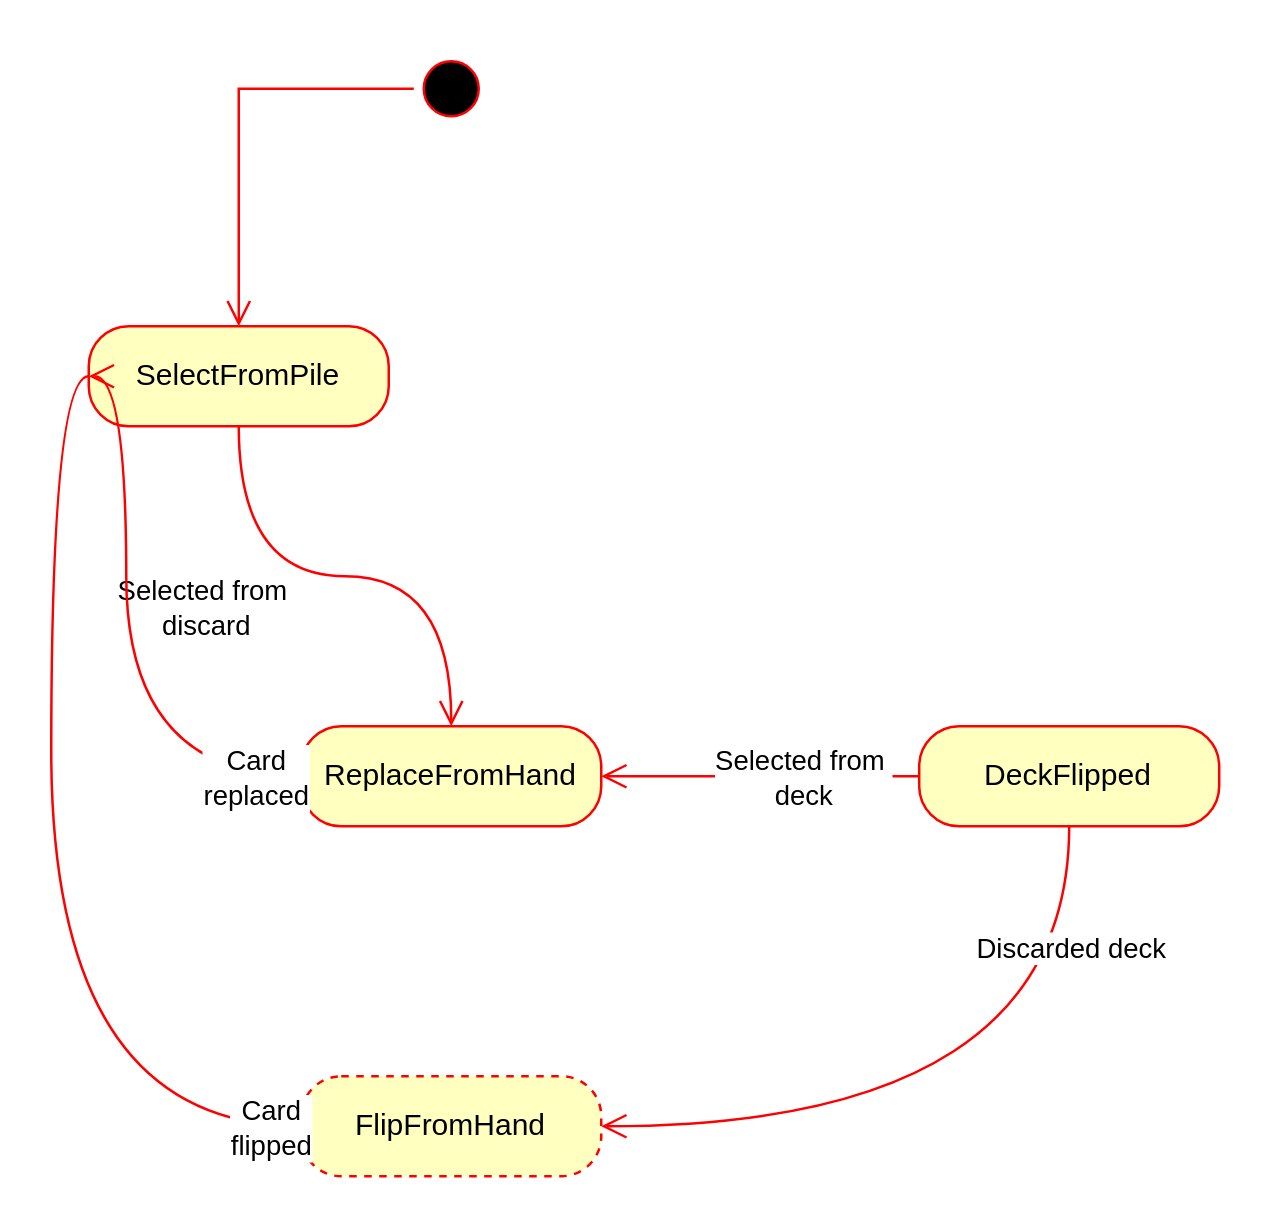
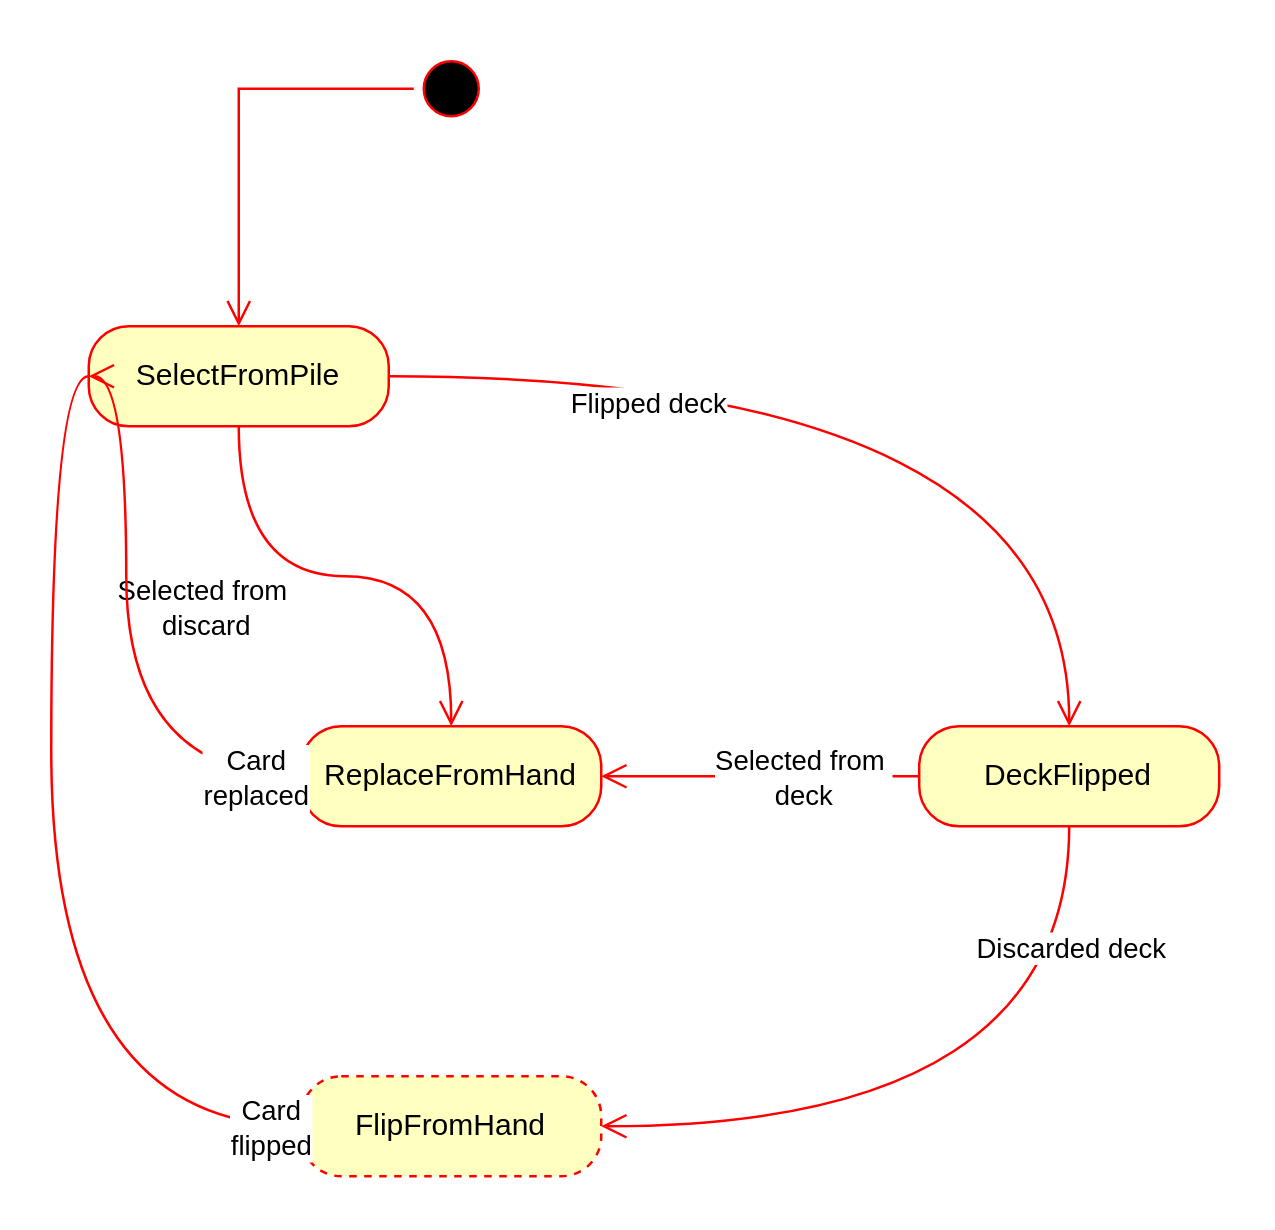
  <mxCell id="0" />
  <mxCell id="1" parent="0" />
  <mxCell id="2" value="" style="ellipse;html=1;shape=startState;fillColor=#000000;strokeColor=#ff0000;" vertex="1" parent="1"><mxGeometry x="165" y="20" width="30" height="30" as="geometry" /></mxCell>
  <mxCell id="3" value="" style="edgeStyle=orthogonalEdgeStyle;html=1;verticalAlign=bottom;endArrow=open;endSize=8;strokeColor=#ff0000;rounded=0;" edge="1" source="2" parent="1" target="4"><mxGeometry relative="1" as="geometry"><mxPoint x="205" y="110" as="targetPoint" /></mxGeometry></mxCell>
  <mxCell id="4" value="SelectFromPile" style="rounded=1;whiteSpace=wrap;html=1;arcSize=40;fontColor=#000000;fillColor=#ffffc0;strokeColor=#ff0000;" vertex="1" parent="1"><mxGeometry x="35" y="130" width="120" height="40" as="geometry" /></mxCell>
  <mxCell id="5" value="ReplaceFromHand" style="rounded=1;whiteSpace=wrap;html=1;arcSize=40;fontColor=#000000;fillColor=#ffffc0;strokeColor=#ff0000;" vertex="1" parent="1"><mxGeometry x="120" y="290" width="120" height="40" as="geometry" /></mxCell>
  <mxCell id="6" value="DeckFlipped" style="rounded=1;whiteSpace=wrap;html=1;arcSize=40;fontColor=#000000;fillColor=#ffffc0;strokeColor=#ff0000;" vertex="1" parent="1"><mxGeometry x="367.18" y="290" width="120" height="40" as="geometry" /></mxCell>
+ <mxCell id="7" value="" style="edgeStyle=orthogonalEdgeStyle;html=1;verticalAlign=bottom;endArrow=open;endSize=8;strokeColor=#ff0000;rounded=0;exitX=1;exitY=0.5;exitDx=0;exitDy=0;entryX=0.5;entryY=0;entryDx=0;entryDy=0;curved=1;" edge="1" parent="1" source="4" target="6"><mxGeometry relative="1" as="geometry"><mxPoint x="310" y="170" as="targetPoint" /><mxPoint x="310" y="80" as="sourcePoint" /></mxGeometry></mxCell>
+ <mxCell id="8" value="Flipped deck" style="edgeLabel;html=1;align=center;verticalAlign=middle;resizable=0;points=[];" vertex="1" connectable="0" parent="7"><mxGeometry x="-0.615" y="-4" relative="1" as="geometry"><mxPoint x="24" y="6" as="offset" /></mxGeometry></mxCell>
  <mxCell id="9" value="" style="edgeStyle=orthogonalEdgeStyle;html=1;verticalAlign=bottom;endArrow=open;endSize=8;strokeColor=#ff0000;rounded=0;entryX=0.5;entryY=0;entryDx=0;entryDy=0;exitX=0.5;exitY=1;exitDx=0;exitDy=0;curved=1;" edge="1" parent="1" source="4" target="5"><mxGeometry relative="1" as="geometry"><mxPoint x="105" y="150" as="targetPoint" /><mxPoint x="105" y="60" as="sourcePoint" /></mxGeometry></mxCell>
  <mxCell id="10" value="Selected from&amp;nbsp;&lt;div&gt;discard&lt;/div&gt;" style="edgeLabel;html=1;align=center;verticalAlign=middle;resizable=0;points=[];" vertex="1" connectable="0" parent="9"><mxGeometry x="-0.503" y="-1" relative="1" as="geometry"><mxPoint x="-13" y="21" as="offset" /></mxGeometry></mxCell>
  <mxCell id="11" value="FlipFromHand" style="rounded=1;whiteSpace=wrap;html=1;arcSize=40;fontColor=#000000;fillColor=#ffffc0;strokeColor=#ff0000;dashed=1;" vertex="1" parent="1"><mxGeometry x="120" y="430" width="120" height="40" as="geometry" /></mxCell>
  <mxCell id="12" value="" style="html=1;verticalAlign=bottom;endArrow=open;endSize=8;strokeColor=#ff0000;rounded=0;entryX=1;entryY=0.5;entryDx=0;entryDy=0;exitX=0;exitY=0.5;exitDx=0;exitDy=0;" edge="1" parent="1" source="6" target="5"><mxGeometry relative="1" as="geometry"><mxPoint x="440" y="260" as="targetPoint" /><mxPoint x="150" y="410" as="sourcePoint" /></mxGeometry></mxCell>
  <mxCell id="13" value="Selected from&amp;nbsp;&lt;div&gt;deck&lt;/div&gt;" style="edgeLabel;html=1;align=center;verticalAlign=middle;resizable=0;points=[];" vertex="1" connectable="0" parent="12"><mxGeometry x="-0.615" y="-4" relative="1" as="geometry"><mxPoint x="-23" y="4" as="offset" /></mxGeometry></mxCell>
  <mxCell id="14" value="" style="edgeStyle=orthogonalEdgeStyle;html=1;verticalAlign=bottom;endArrow=open;endSize=8;strokeColor=#ff0000;rounded=0;exitX=0.5;exitY=1;exitDx=0;exitDy=0;entryX=1;entryY=0.5;entryDx=0;entryDy=0;curved=1;" edge="1" parent="1" source="6" target="11"><mxGeometry relative="1" as="geometry"><mxPoint x="510" y="300" as="targetPoint" /><mxPoint x="360" y="160" as="sourcePoint" /></mxGeometry></mxCell>
  <mxCell id="15" value="Discarded deck" style="edgeLabel;html=1;align=center;verticalAlign=middle;resizable=0;points=[];" vertex="1" connectable="0" parent="14"><mxGeometry x="-0.615" y="-4" relative="1" as="geometry"><mxPoint x="4" y="-11" as="offset" /></mxGeometry></mxCell>
  <mxCell id="16" value="" style="html=1;verticalAlign=bottom;endArrow=open;endSize=8;strokeColor=#ff0000;rounded=0;entryX=0;entryY=0.5;entryDx=0;entryDy=0;exitX=0;exitY=0.5;exitDx=0;exitDy=0;edgeStyle=orthogonalEdgeStyle;curved=1;" edge="1" parent="1" source="5" target="4"><mxGeometry relative="1" as="geometry"><mxPoint x="250" y="320" as="targetPoint" /><mxPoint x="450" y="320" as="sourcePoint" /><Array as="points"><mxPoint x="50" y="310" /><mxPoint x="50" y="150" /></Array></mxGeometry></mxCell>
  <mxCell id="17" value="Card&lt;div&gt;replaced&lt;/div&gt;" style="edgeLabel;html=1;align=center;verticalAlign=middle;resizable=0;points=[];" vertex="1" connectable="0" parent="16"><mxGeometry x="-0.615" y="-4" relative="1" as="geometry"><mxPoint x="28" y="4" as="offset" /></mxGeometry></mxCell>
  <mxCell id="18" value="" style="html=1;verticalAlign=bottom;endArrow=none;endSize=8;strokeColor=#ff0000;rounded=0;entryX=0;entryY=0.5;entryDx=0;entryDy=0;exitX=0;exitY=0.5;exitDx=0;exitDy=0;edgeStyle=orthogonalEdgeStyle;curved=1;startFill=0;" edge="1" parent="1" source="11" target="4"><mxGeometry relative="1" as="geometry"><mxPoint x="130" y="160" as="targetPoint" /><mxPoint x="130" y="320" as="sourcePoint" /><Array as="points"><mxPoint x="20" y="450" /><mxPoint x="20" y="150" /></Array></mxGeometry></mxCell>
  <mxCell id="19" value="Card&lt;div&gt;flipped&lt;/div&gt;" style="edgeLabel;html=1;align=center;verticalAlign=middle;resizable=0;points=[];" vertex="1" connectable="0" parent="18"><mxGeometry x="-0.615" y="-4" relative="1" as="geometry"><mxPoint x="67" y="4" as="offset" /></mxGeometry></mxCell>
